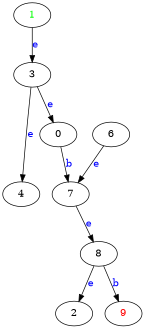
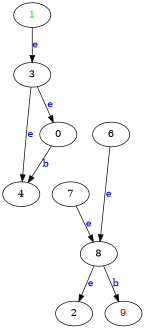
  digraph {
    n1 [label=<<font color="green">1</font>>]
    3
    n3 [label=0]
    4
    7
    8
    6
    2
    n9 [label=<<font color="red">9</font>>]
    n1 -> 3 [label=<<font color="blue">e</font>>]
    3 -> n3 [label=<<font color="blue">e</font>>]
    3 -> 4 [label=<<font color="blue">e</font>>]
-   n3 -> 7 [label=<<font color="blue">b</font>>]
+   n3 -> 4 [label=<<font color="blue">b</font>>]
    7 -> 8 [label=<<font color="blue">e</font>>]
    8 -> 2 [label=<<font color="blue">e</font>>]
    8 -> n9 [label=<<font color="blue">b</font>>]
-   6 -> 7 [label=<<font color="blue">e</font>>]
+   6 -> 8 [label=<<font color="blue">e</font>>]
  }
